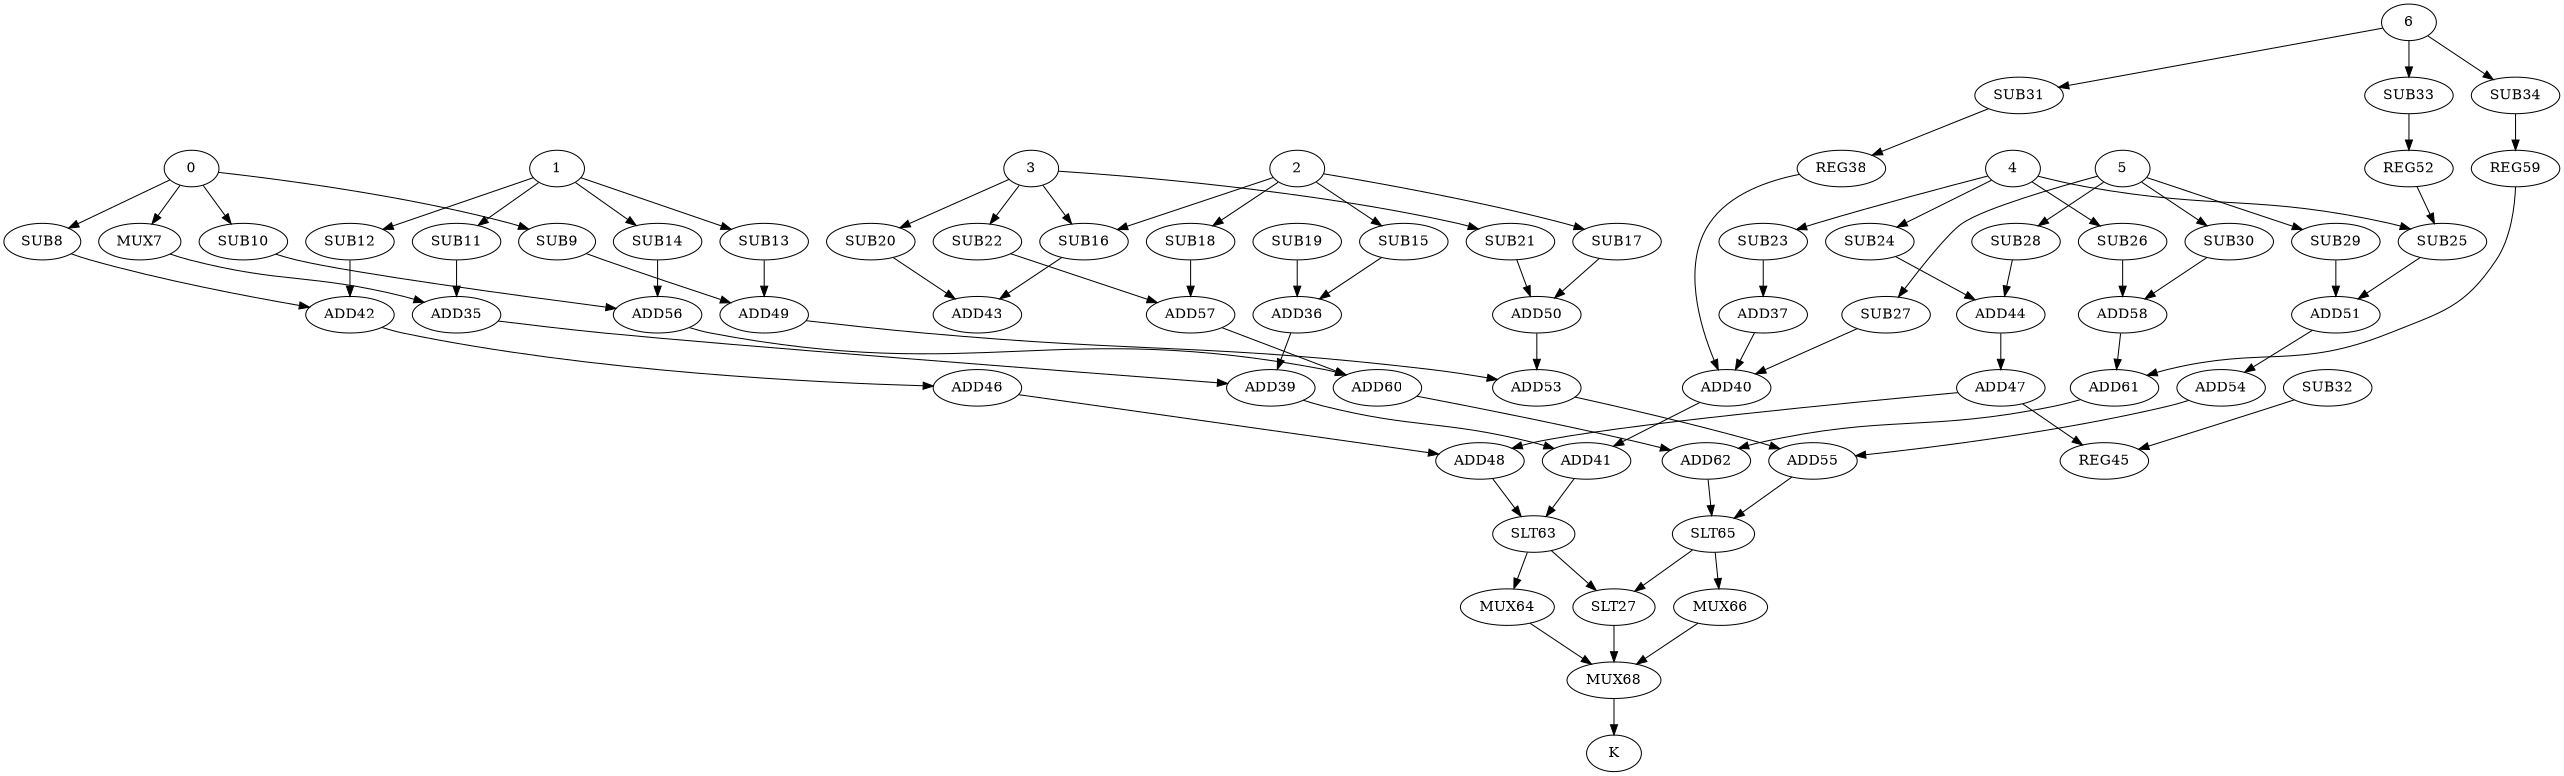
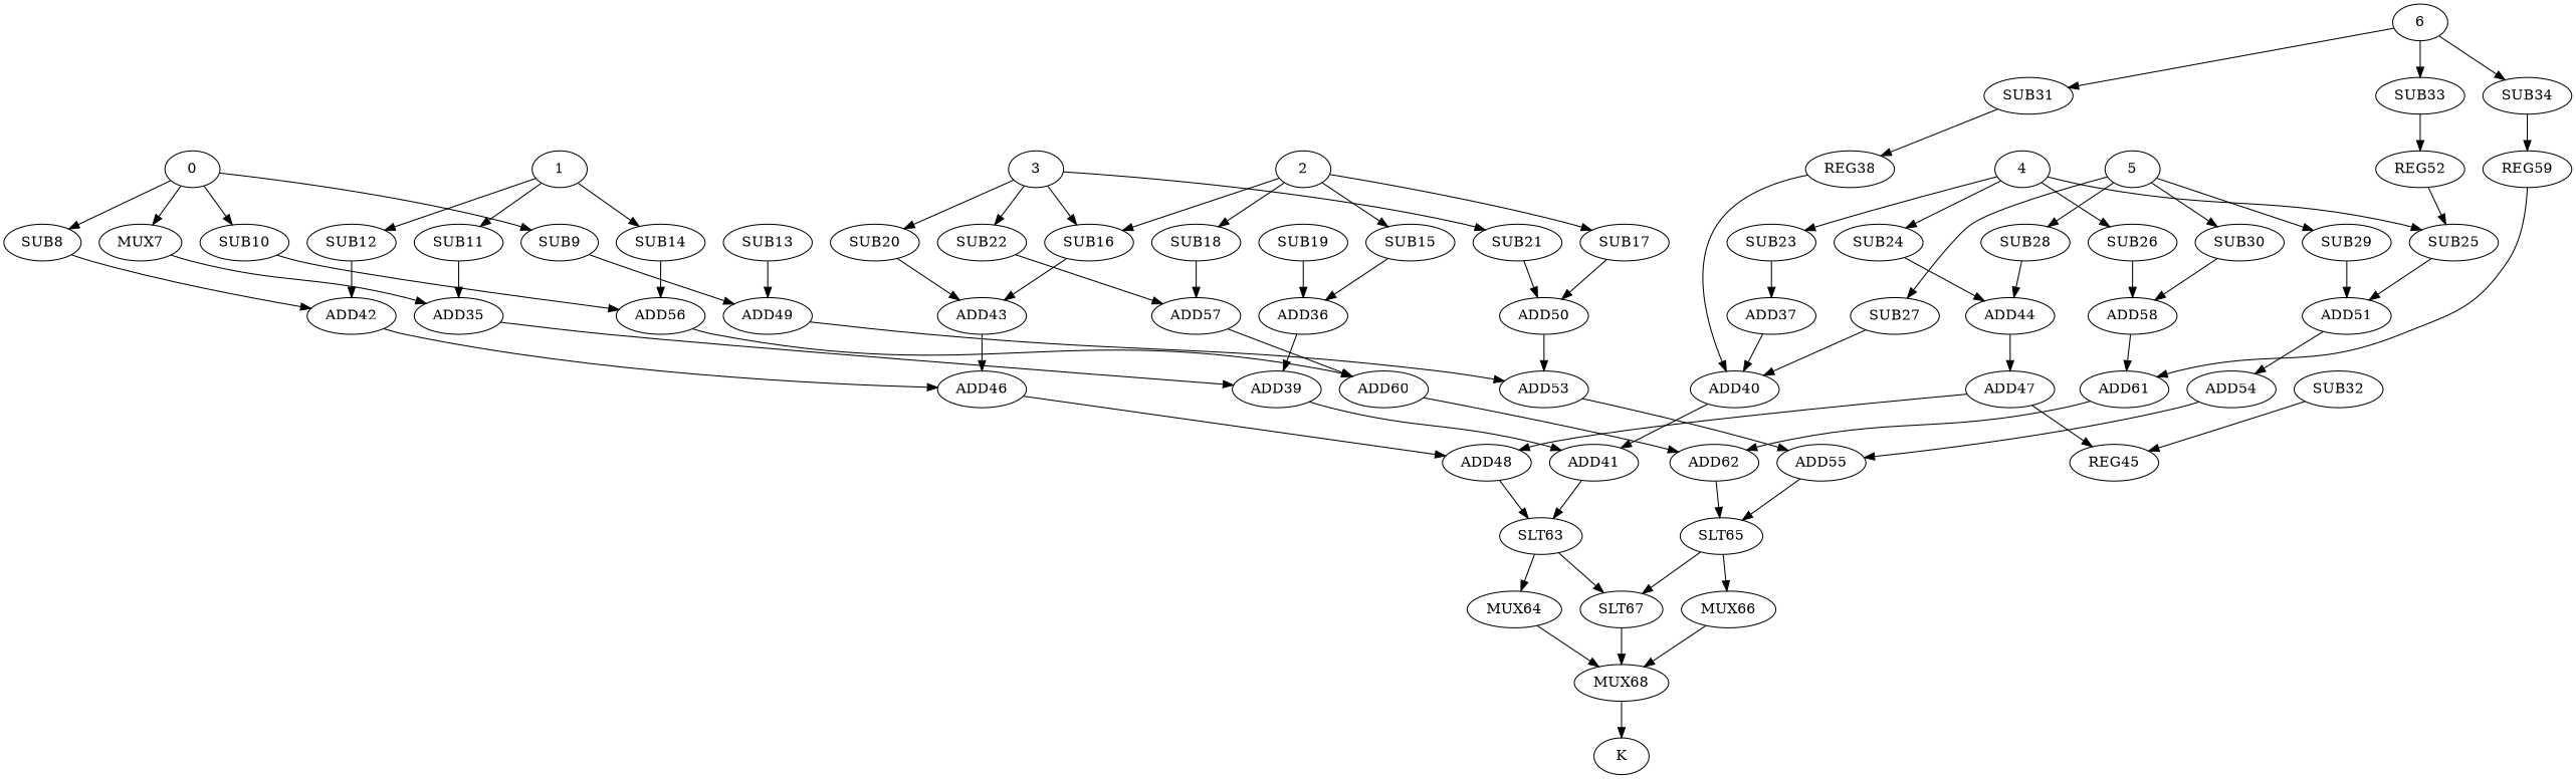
  strict digraph {
    n1 [label=MUX7]
    n2 [label=ADD35]
    0
    n4 [label=SUB8]
    n5 [label=SUB9]
    n6 [label=SUB10]
    n7 [label=ADD42]
    n8 [label=ADD49]
    n9 [label=ADD56]
    n10 [label=ADD39]
    n11 [label=ADD46]
    n12 [label=ADD53]
    n13 [label=ADD60]
    n14 [label=SUB11]
    1
    n16 [label=SUB12]
    n17 [label=SUB13]
    n18 [label=SUB14]
    n19 [label=SUB15]
    n20 [label=ADD36]
    2
    n22 [label=SUB16]
    n23 [label=SUB17]
    n24 [label=SUB18]
    n25 [label=ADD43]
    n26 [label=ADD50]
    n27 [label=ADD57]
    n28 [label=SUB19]
    3
    n30 [label=SUB20]
    n31 [label=SUB21]
    n32 [label=SUB22]
    n33 [label=SUB23]
    n34 [label=ADD37]
    4
    n36 [label=SUB24]
    n37 [label=SUB25]
    n38 [label=SUB26]
    n39 [label=ADD44]
    n40 [label=ADD51]
    n41 [label=ADD58]
    n42 [label=ADD40]
    n43 [label=ADD47]
    n44 [label=ADD54]
    n45 [label=ADD61]
    n46 [label=SUB27]
    5
    n48 [label=SUB28]
    n49 [label=SUB29]
    n50 [label=SUB30]
    n51 [label=SUB31]
    n52 [label=REG38]
    6
    n54 [label=SUB33]
    n55 [label=SUB34]
    n56 [label=SUB32]
    n57 [label=REG45]
    n58 [label=REG52]
    n59 [label=REG59]
    n60 [label=ADD41]
    n61 [label=SLT63]
    n62 [label=MUX64]
-   n63 [label=SLT27]
+   n63 [label=SLT67]
    n64 [label=ADD48]
    n65 [label=ADD55]
    n66 [label=SLT65]
    n67 [label=MUX66]
    n68 [label=ADD62]
    n69 [label=MUX68]
    n70 [label=K]
    n1 -> n2
    n2 -> n10
    0 -> n1
    0 -> n4
    0 -> n5
    0 -> n6
    n4 -> n7
    n5 -> n8
    n6 -> n9
    n7 -> n11
    n8 -> n12
    n9 -> n13
    n10 -> n60
    n11 -> n64
    n12 -> n65
    n13 -> n68
    n14 -> n2
    1 -> n14
    1 -> n16
-   1 -> n17
    1 -> n18
    n16 -> n7
    n17 -> n8
    n18 -> n9
    n19 -> n20
    n20 -> n10
    2 -> n19
    2 -> n22
    2 -> n23
    2 -> n24
    n22 -> n25
    n23 -> n26
    n24 -> n27
+   n25 -> n11
    n26 -> n12
    n27 -> n13
    n28 -> n20
    3 -> n22
    3 -> n30
    3 -> n31
    3 -> n32
    n30 -> n25
    n31 -> n26
    n32 -> n27
    n33 -> n34
    n34 -> n42
    4 -> n33
    4 -> n36
    4 -> n37
    4 -> n38
    n36 -> n39
    n37 -> n40
    n38 -> n41
    n39 -> n43
    n40 -> n44
    n41 -> n45
    n42 -> n60
    n43 -> n57
    n43 -> n64
    n44 -> n65
    n45 -> n68
    n46 -> n42
    5 -> n46
    5 -> n48
    5 -> n49
    5 -> n50
    n48 -> n39
    n49 -> n40
    n50 -> n41
    n51 -> n52
    n52 -> n42
    6 -> n51
    6 -> n54
    6 -> n55
    n54 -> n58
    n55 -> n59
    n56 -> n57
    n58 -> n37
    n59 -> n45
    n60 -> n61
    n61 -> n62
    n61 -> n63
    n62 -> n69
    n63 -> n69
    n64 -> n61
    n65 -> n66
    n66 -> n63
    n66 -> n67
    n67 -> n69
    n68 -> n66
    n69 -> n70
  }
